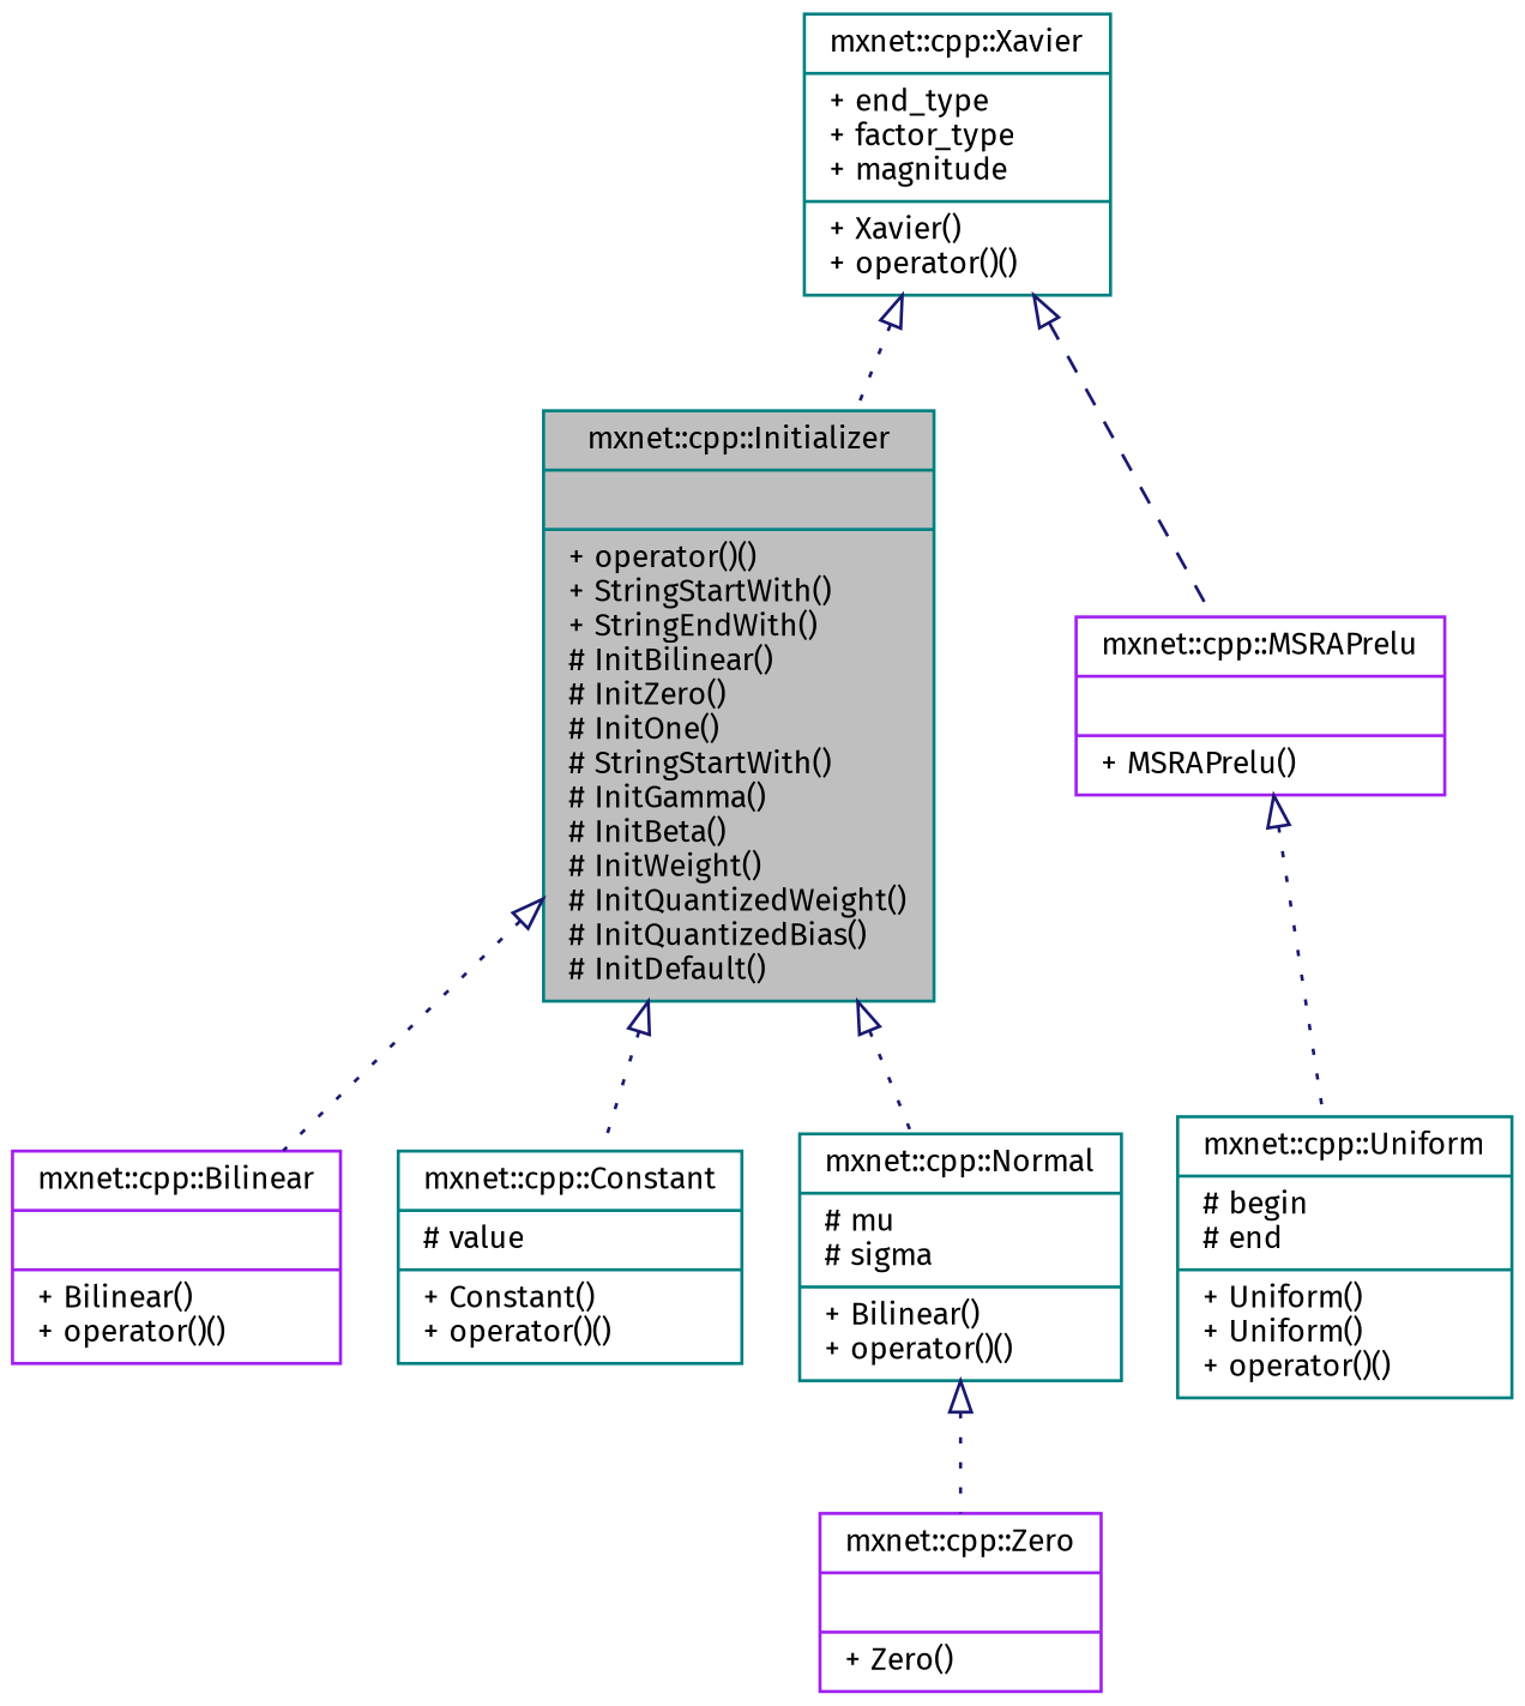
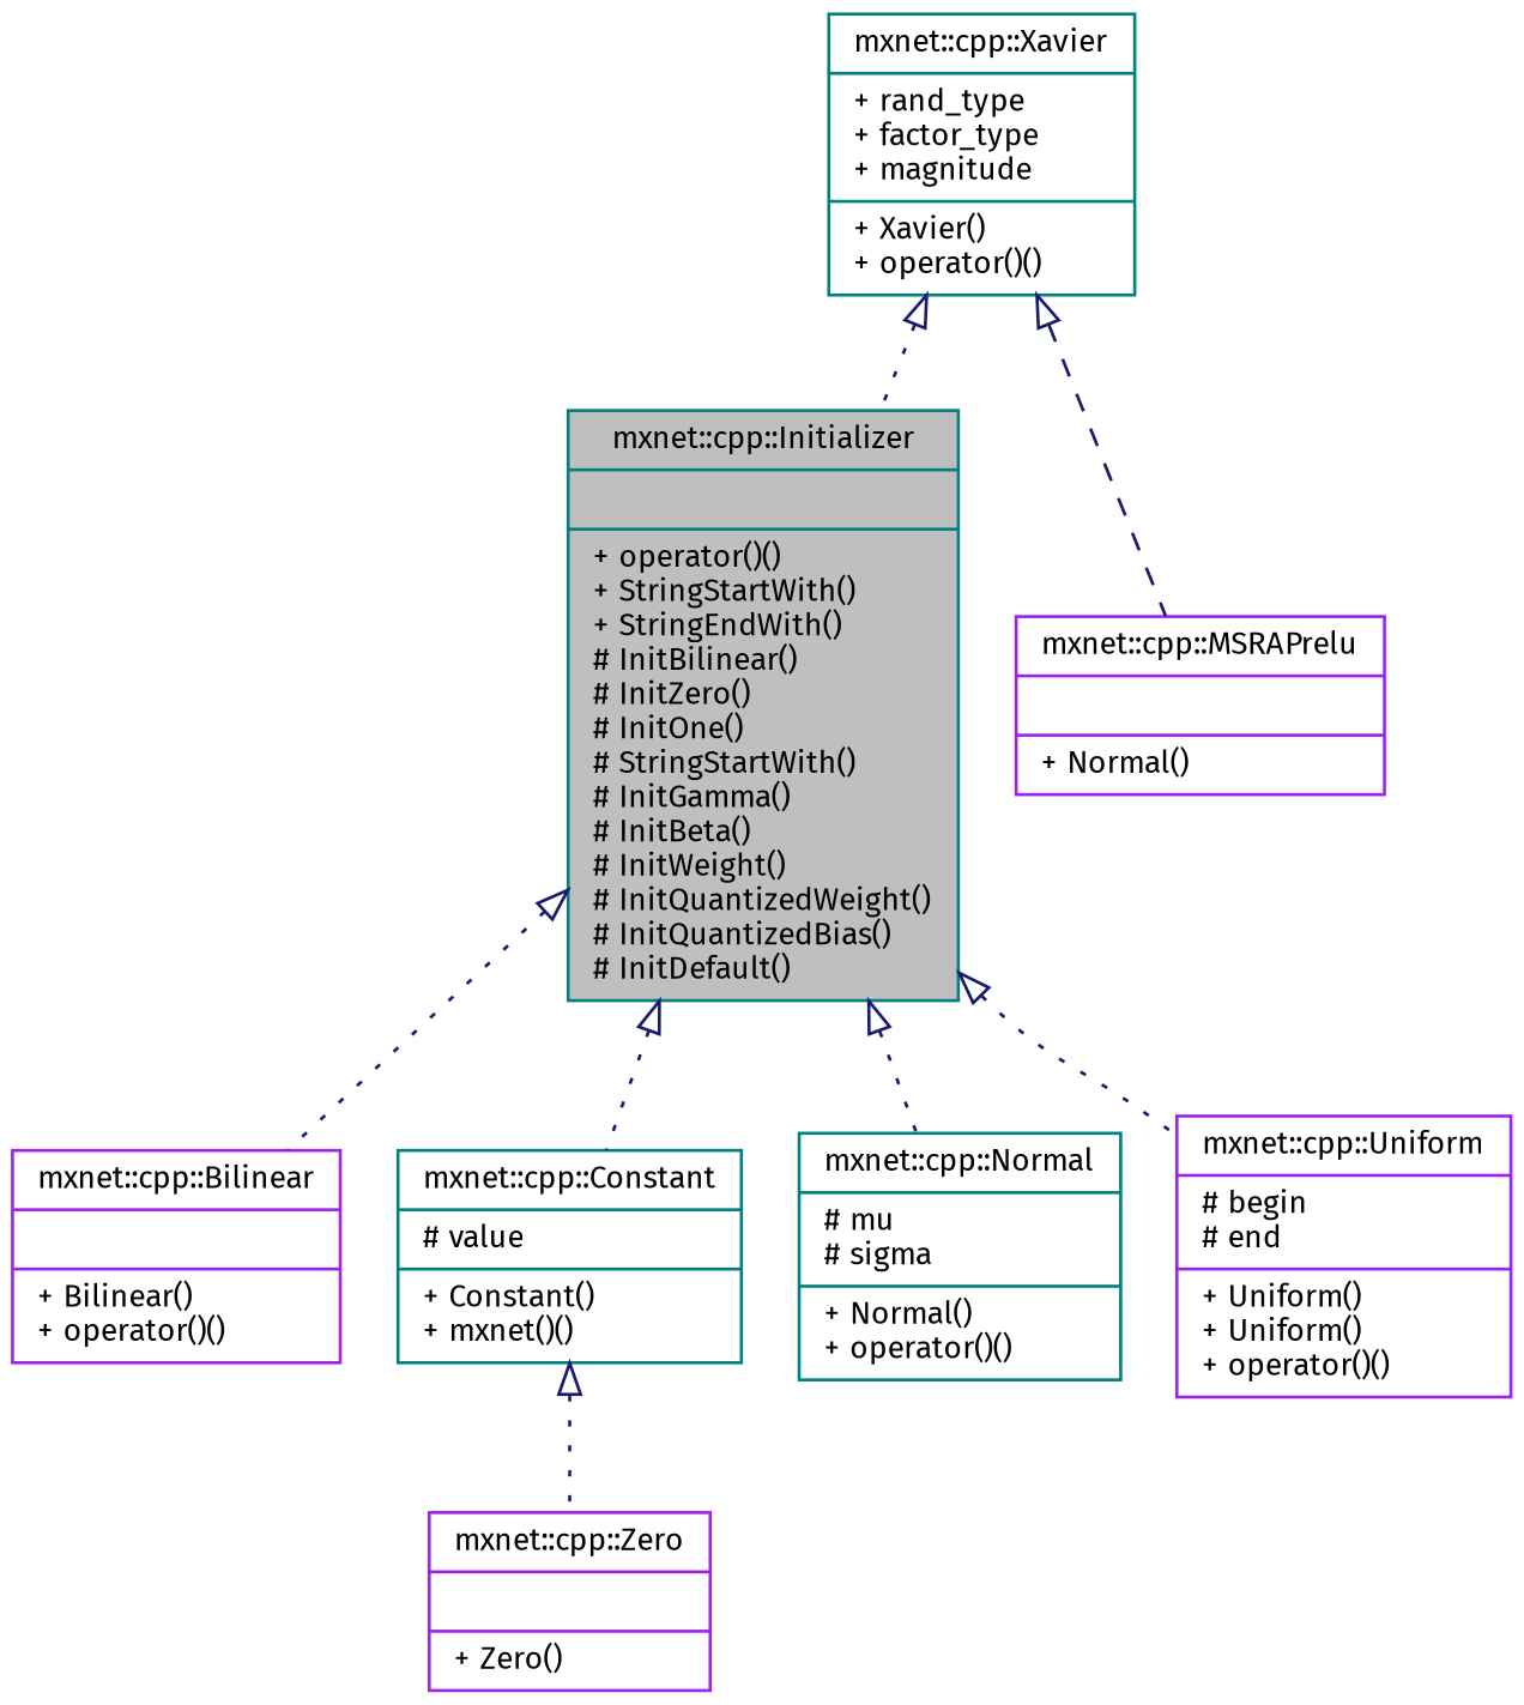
  digraph {
    fontname="Fira Sans"
    node [color=teal fillcolor=white fontname="Fira Sans" fontsize=10 shape=record style=filled]
    edge [arrowtail=onormal color=midnightblue dir=back fontname="Fira Sans" fontsize=10 labelfontname=Helvetica labelfontsize=10 style=dotted]
    n1 [fillcolor=grey75 fontcolor=black height=0.2 label="{mxnet::cpp::Initializer\n||+ operator()()\l+ StringStartWith()\l+ StringEndWith()\l# InitBilinear()\l# InitZero()\l# InitOne()\l# StringStartWith()\l# InitGamma()\l# InitBeta()\l# InitWeight()\l# InitQuantizedWeight()\l# InitQuantizedBias()\l# InitDefault()\l}" width=0.4]
    n2 [color=purple height=0.2 label="{mxnet::cpp::Bilinear\n||+ Bilinear()\l+ operator()()\l}" width=0.4]
-   n3 [height=0.2 label="{mxnet::cpp::Constant\n|# value\l|+ Constant()\l+ operator()()\l}" width=0.4]
-   n4 [height=0.2 label="{mxnet::cpp::Normal\n|# mu\l# sigma\l|+ Bilinear()\l+ operator()()\l}" width=0.4]
-   n5 [height=0.2 label="{mxnet::cpp::Uniform\n|# begin\l# end\l|+ Uniform()\l+ Uniform()\l+ operator()()\l}" width=0.4]
+   n3 [height=0.2 label="{mxnet::cpp::Constant\n|# value\l|+ Constant()\l+ mxnet()()\l}" width=0.4]
+   n4 [height=0.2 label="{mxnet::cpp::Normal\n|# mu\l# sigma\l|+ Normal()\l+ operator()()\l}" width=0.4]
+   n5 [color=purple height=0.2 label="{mxnet::cpp::Uniform\n|# begin\l# end\l|+ Uniform()\l+ Uniform()\l+ operator()()\l}" width=0.4]
    n6 [color=purple height=0.2 label="{mxnet::cpp::Zero\n||+ Zero()\l}" width=0.4]
-   n7 [height=0.2 label="{mxnet::cpp::Xavier\n|+ end_type\l+ factor_type\l+ magnitude\l|+ Xavier()\l+ operator()()\l}" width=0.4]
-   n8 [color=purple height=0.2 label="{mxnet::cpp::MSRAPrelu\n||+ MSRAPrelu()\l}" width=0.4]
+   n7 [height=0.2 label="{mxnet::cpp::Xavier\n|+ rand_type\l+ factor_type\l+ magnitude\l|+ Xavier()\l+ operator()()\l}" width=0.4]
+   n8 [color=purple height=0.2 label="{mxnet::cpp::MSRAPrelu\n||+ Normal()\l}" width=0.4]
    n1 -> n2
    n1 -> n3
    n1 -> n4
-   n8 -> n5
-   n4 -> n6
+   n1 -> n5
+   n3 -> n6
    n7 -> n1
    n7 -> n8 [style=dashed]
  }
